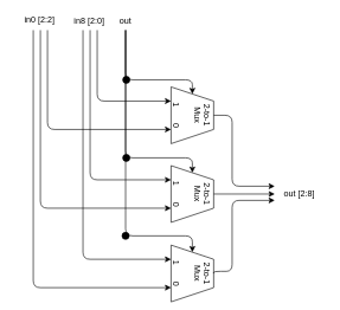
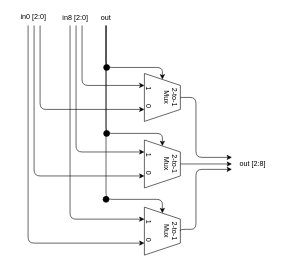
  <mxCell id="0" />
  <mxCell id="1" parent="0" />
  <mxCell id="2" value="2-to-1&lt;br&gt;Mux&lt;br&gt;&lt;br&gt;1&amp;nbsp; &amp;nbsp; &amp;nbsp; &amp;nbsp;0" style="shape=trapezoid;perimeter=trapezoidPerimeter;whiteSpace=wrap;html=1;fixedSize=1;rotation=90;direction=east;" parent="1" vertex="1"><mxGeometry x="230" y="132" width="80" height="60" as="geometry" /></mxCell>
  <mxCell id="3" value="2-to-1&lt;br&gt;Mux&lt;br&gt;&lt;br&gt;1&amp;nbsp; &amp;nbsp; &amp;nbsp; &amp;nbsp;0" style="shape=trapezoid;perimeter=trapezoidPerimeter;whiteSpace=wrap;html=1;fixedSize=1;rotation=90;direction=east;" parent="1" vertex="1"><mxGeometry x="230" y="243" width="80" height="60" as="geometry" /></mxCell>
  <mxCell id="4" value="2-to-1&lt;br&gt;Mux&lt;br&gt;&lt;br&gt;1&amp;nbsp; &amp;nbsp; &amp;nbsp; &amp;nbsp;0" style="shape=trapezoid;perimeter=trapezoidPerimeter;whiteSpace=wrap;html=1;fixedSize=1;rotation=90;direction=east;" parent="1" vertex="1"><mxGeometry x="230" y="355" width="80" height="60" as="geometry" /></mxCell>
  <mxCell id="5" value="" style="endArrow=classic;html=1;edgeStyle=orthogonalEdgeStyle;entryX=0;entryY=0.5;entryDx=0;entryDy=0;" parent="1" target="4" edge="1"><mxGeometry width="50" height="50" relative="1" as="geometry"><mxPoint x="176" y="42" as="sourcePoint" /><mxPoint x="350" y="365" as="targetPoint" /><Array as="points"><mxPoint x="176" y="332" /><mxPoint x="270" y="332" /></Array></mxGeometry></mxCell>
  <mxCell id="6" value="" style="endArrow=classic;html=1;edgeStyle=orthogonalEdgeStyle;entryX=0;entryY=0.5;entryDx=0;entryDy=0;" parent="1" target="3" edge="1"><mxGeometry width="50" height="50" relative="1" as="geometry"><mxPoint x="176" y="42" as="sourcePoint" /><mxPoint x="350" y="253" as="targetPoint" /><Array as="points"><mxPoint x="176" y="222" /><mxPoint x="270" y="222" /></Array></mxGeometry></mxCell>
  <mxCell id="7" value="" style="endArrow=classic;html=1;edgeStyle=orthogonalEdgeStyle;entryX=0;entryY=0.5;entryDx=0;entryDy=0;" parent="1" target="2" edge="1"><mxGeometry width="50" height="50" relative="1" as="geometry"><mxPoint x="176" y="42" as="sourcePoint" /><mxPoint x="350" y="142" as="targetPoint" /><Array as="points"><mxPoint x="176" y="42" /><mxPoint x="176" y="112" /><mxPoint x="270" y="112" /></Array></mxGeometry></mxCell>
  <mxCell id="8" value="in8 [2:0]" style="text;html=1;strokeColor=none;fillColor=none;align=center;verticalAlign=middle;whiteSpace=wrap;rounded=0;" parent="1" vertex="1"><mxGeometry x="100" y="22" width="50" height="14" as="geometry" /></mxCell>
  <mxCell id="9" value="out [2:8]" style="text;html=1;strokeColor=none;fillColor=none;align=center;verticalAlign=middle;whiteSpace=wrap;rounded=0;" parent="1" vertex="1"><mxGeometry x="386" y="263" width="70" height="20" as="geometry" /></mxCell>
  <mxCell id="10" value="" style="endArrow=classic;html=1;edgeStyle=orthogonalEdgeStyle;entryX=0.75;entryY=1;entryDx=0;entryDy=0;" parent="1" target="4" edge="1"><mxGeometry width="50" height="50" relative="1" as="geometry"><mxPoint x="46" y="42" as="sourcePoint" /><mxPoint x="186" y="365" as="targetPoint" /><Array as="points"><mxPoint x="46" y="405" /></Array></mxGeometry></mxCell>
  <mxCell id="11" value="" style="endArrow=classic;html=1;edgeStyle=orthogonalEdgeStyle;entryX=0.75;entryY=1;entryDx=0;entryDy=0;" parent="1" target="3" edge="1"><mxGeometry width="50" height="50" relative="1" as="geometry"><mxPoint x="56" y="42" as="sourcePoint" /><mxPoint x="196" y="253" as="targetPoint" /><Array as="points"><mxPoint x="56" y="293" /></Array></mxGeometry></mxCell>
  <mxCell id="12" value="" style="endArrow=classic;html=1;edgeStyle=orthogonalEdgeStyle;entryX=0.75;entryY=1;entryDx=0;entryDy=0;" parent="1" target="2" edge="1"><mxGeometry width="50" height="50" relative="1" as="geometry"><mxPoint x="66" y="42" as="sourcePoint" /><mxPoint x="317.008" y="422" as="targetPoint" /><Array as="points"><mxPoint x="66" y="182" /></Array></mxGeometry></mxCell>
- <mxCell id="13" value="in0 [2:2]" style="text;html=1;strokeColor=none;fillColor=none;align=center;verticalAlign=middle;whiteSpace=wrap;rounded=0;" parent="1" vertex="1"><mxGeometry x="20" y="21" width="70" height="14" as="geometry" /></mxCell>
+ <mxCell id="13" value="in0 [2:0]" style="text;html=1;strokeColor=none;fillColor=none;align=center;verticalAlign=middle;whiteSpace=wrap;rounded=0;" parent="1" vertex="1"><mxGeometry x="20" y="21" width="70" height="14" as="geometry" /></mxCell>
  <mxCell id="14" value="" style="endArrow=classic;html=1;edgeStyle=orthogonalEdgeStyle;entryX=0.25;entryY=1;entryDx=0;entryDy=0;" parent="1" target="4" edge="1"><mxGeometry width="50" height="50" relative="1" as="geometry"><mxPoint x="116" y="42" as="sourcePoint" /><mxPoint x="17.429" y="942" as="targetPoint" /><Array as="points"><mxPoint x="116" y="365" /></Array></mxGeometry></mxCell>
  <mxCell id="15" value="" style="endArrow=classic;html=1;edgeStyle=orthogonalEdgeStyle;entryX=0.25;entryY=1;entryDx=0;entryDy=0;" parent="1" target="3" edge="1"><mxGeometry width="50" height="50" relative="1" as="geometry"><mxPoint x="126" y="42" as="sourcePoint" /><mxPoint x="31.714" y="942" as="targetPoint" /><Array as="points"><mxPoint x="126" y="253" /></Array></mxGeometry></mxCell>
  <mxCell id="16" value="" style="endArrow=classic;html=1;edgeStyle=orthogonalEdgeStyle;entryX=0.25;entryY=1;entryDx=0;entryDy=0;" parent="1" target="2" edge="1"><mxGeometry width="50" height="50" relative="1" as="geometry"><mxPoint x="136" y="42" as="sourcePoint" /><mxPoint x="186" y="152" as="targetPoint" /><Array as="points"><mxPoint x="136" y="142" /></Array></mxGeometry></mxCell>
  <mxCell id="17" value="" style="endArrow=classic;html=1;edgeStyle=orthogonalEdgeStyle;exitX=0.5;exitY=0;exitDx=0;exitDy=0;" parent="1" source="3" edge="1"><mxGeometry width="50" height="50" relative="1" as="geometry"><mxPoint x="300" y="273" as="sourcePoint" /><mxPoint x="386" y="273" as="targetPoint" /><Array as="points"><mxPoint x="336" y="273" /><mxPoint x="336" y="273" /></Array></mxGeometry></mxCell>
  <mxCell id="18" value="" style="endArrow=classic;html=1;edgeStyle=orthogonalEdgeStyle;exitX=0.5;exitY=0;exitDx=0;exitDy=0;" parent="1" source="2" edge="1"><mxGeometry width="50" height="50" relative="1" as="geometry"><mxPoint x="300" y="162" as="sourcePoint" /><mxPoint x="386" y="262" as="targetPoint" /><Array as="points"><mxPoint x="326" y="162" /><mxPoint x="326" y="262" /></Array></mxGeometry></mxCell>
  <mxCell id="19" value="" style="endArrow=classic;html=1;edgeStyle=orthogonalEdgeStyle;exitX=0.5;exitY=0;exitDx=0;exitDy=0;" parent="1" source="4" edge="1"><mxGeometry width="50" height="50" relative="1" as="geometry"><mxPoint x="300" y="385" as="sourcePoint" /><mxPoint x="386" y="282" as="targetPoint" /><Array as="points"><mxPoint x="300" y="382" /><mxPoint x="326" y="382" /><mxPoint x="326" y="282" /></Array></mxGeometry></mxCell>
  <mxCell id="20" value="out" style="text;html=1;strokeColor=none;fillColor=none;align=center;verticalAlign=middle;whiteSpace=wrap;rounded=0;" vertex="1" parent="1"><mxGeometry x="156" y="20" width="40" height="20" as="geometry" /></mxCell>
  <mxCell id="21" value="" style="ellipse;whiteSpace=wrap;html=1;aspect=fixed;fillColor=#000000;" vertex="1" parent="1"><mxGeometry x="172" y="107" width="10" height="10" as="geometry" /></mxCell>
  <mxCell id="22" value="" style="ellipse;whiteSpace=wrap;html=1;aspect=fixed;fillColor=#000000;" vertex="1" parent="1"><mxGeometry x="172" y="217" width="10" height="10" as="geometry" /></mxCell>
  <mxCell id="23" value="" style="ellipse;whiteSpace=wrap;html=1;aspect=fixed;fillColor=#000000;" vertex="1" parent="1"><mxGeometry x="171" y="327" width="10" height="10" as="geometry" /></mxCell>
